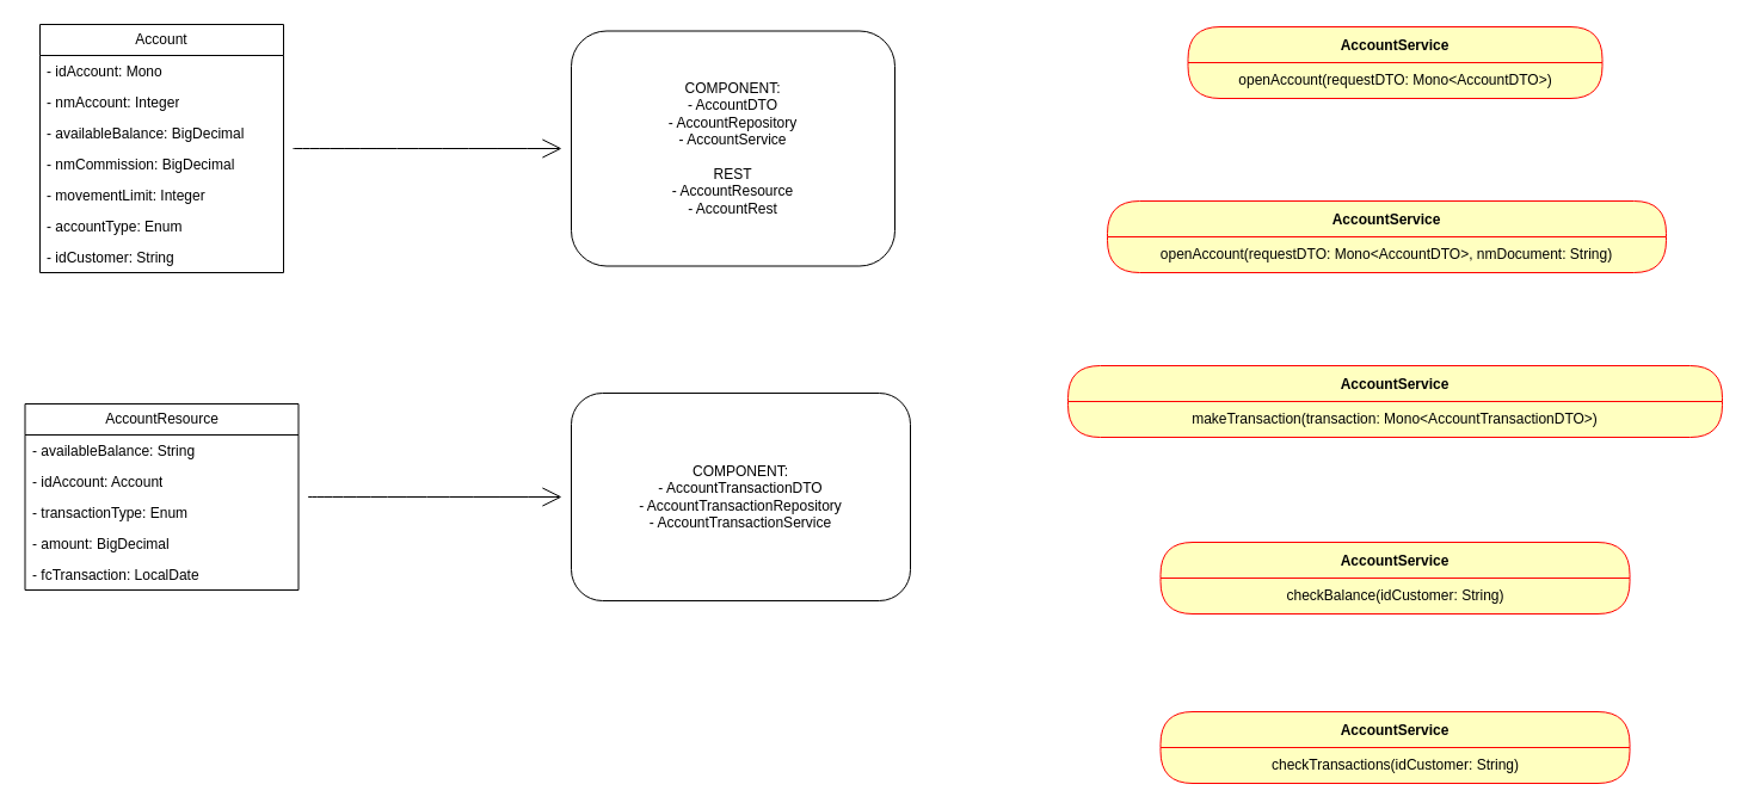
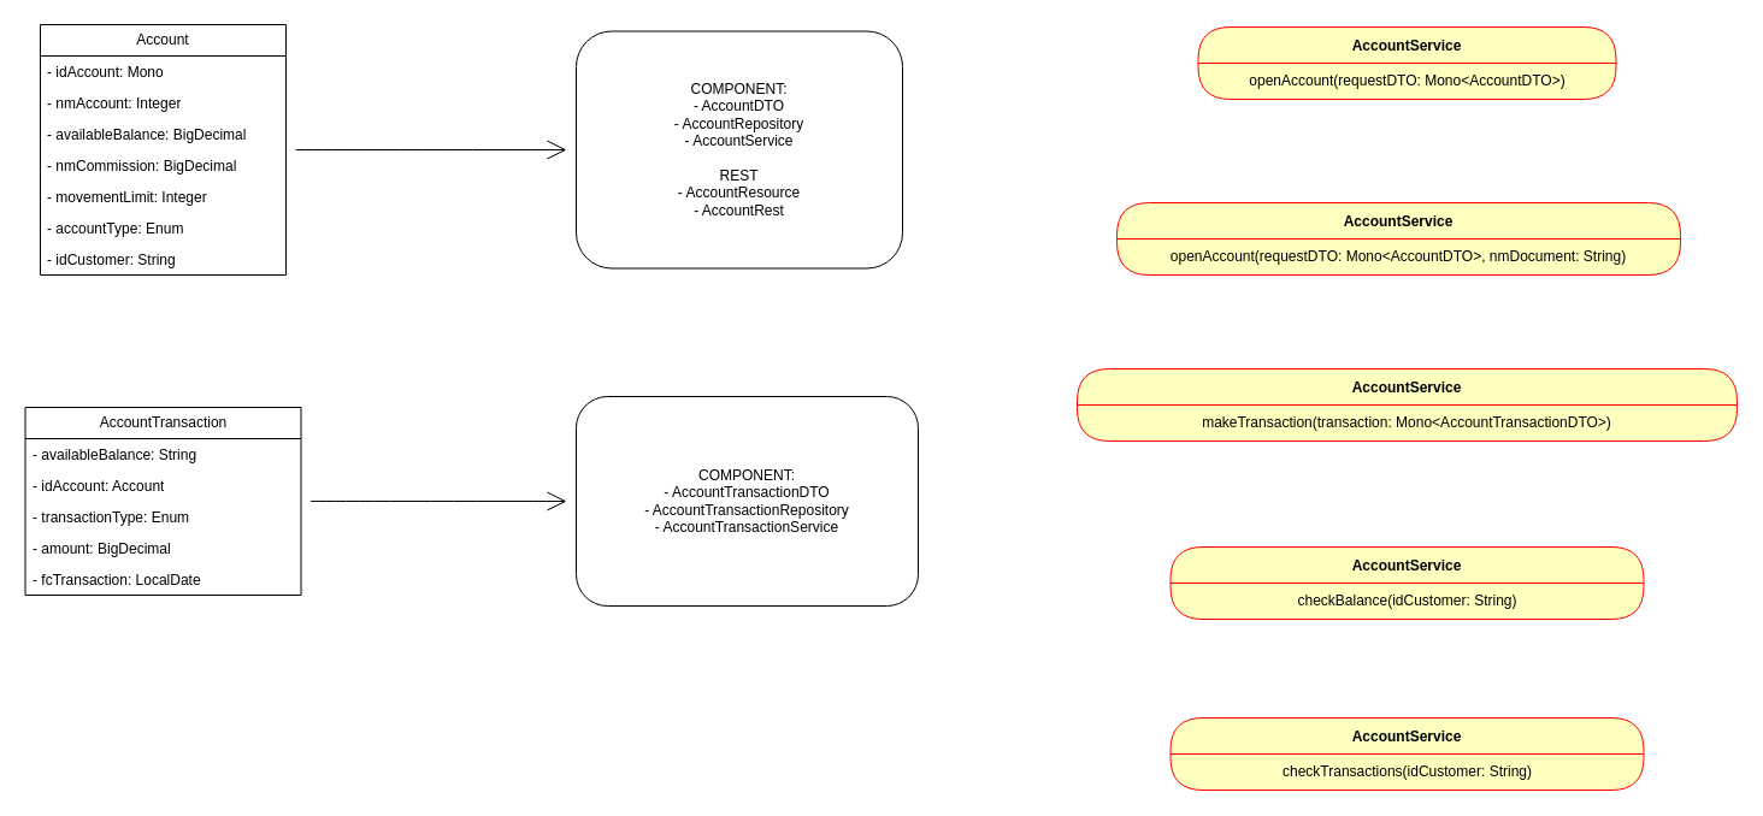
  <mxCell id="0" />
  <mxCell id="1" parent="0" />
  <mxCell id="2" value="" style="edgeStyle=none;curved=1;rounded=0;orthogonalLoop=1;jettySize=auto;html=1;endArrow=open;startSize=14;endSize=14;sourcePerimeterSpacing=8;targetPerimeterSpacing=8;" parent="1" source="3" target="11" edge="1"><mxGeometry relative="1" as="geometry" /></mxCell>
  <mxCell id="3" value="Account" style="swimlane;fontStyle=0;childLayout=stackLayout;horizontal=1;startSize=26;fillColor=none;horizontalStack=0;resizeParent=1;resizeParentMax=0;resizeLast=0;collapsible=1;marginBottom=0;whiteSpace=wrap;html=1;" parent="1" vertex="1"><mxGeometry x="33" y="20" width="204" height="208" as="geometry" /></mxCell>
  <mxCell id="4" value="- idAccount: Mono" style="text;strokeColor=none;fillColor=none;align=left;verticalAlign=top;spacingLeft=4;spacingRight=4;overflow=hidden;rotatable=0;points=[[0,0.5],[1,0.5]];portConstraint=eastwest;whiteSpace=wrap;html=1;" parent="3" vertex="1"><mxGeometry y="26" width="204" height="26" as="geometry" /></mxCell>
  <mxCell id="5" value="- nmAccount: Integer" style="text;strokeColor=none;fillColor=none;align=left;verticalAlign=top;spacingLeft=4;spacingRight=4;overflow=hidden;rotatable=0;points=[[0,0.5],[1,0.5]];portConstraint=eastwest;whiteSpace=wrap;html=1;" parent="3" vertex="1"><mxGeometry y="52" width="204" height="26" as="geometry" /></mxCell>
  <mxCell id="6" value="- availableBalance: BigDecimal" style="text;strokeColor=none;fillColor=none;align=left;verticalAlign=top;spacingLeft=4;spacingRight=4;overflow=hidden;rotatable=0;points=[[0,0.5],[1,0.5]];portConstraint=eastwest;whiteSpace=wrap;html=1;" parent="3" vertex="1"><mxGeometry y="78" width="204" height="26" as="geometry" /></mxCell>
  <mxCell id="7" value="- nmCommission: BigDecimal" style="text;strokeColor=none;fillColor=none;align=left;verticalAlign=top;spacingLeft=4;spacingRight=4;overflow=hidden;rotatable=0;points=[[0,0.5],[1,0.5]];portConstraint=eastwest;whiteSpace=wrap;html=1;" parent="3" vertex="1"><mxGeometry y="104" width="204" height="26" as="geometry" /></mxCell>
  <mxCell id="8" value="- movementLimit: Integer" style="text;strokeColor=none;fillColor=none;align=left;verticalAlign=top;spacingLeft=4;spacingRight=4;overflow=hidden;rotatable=0;points=[[0,0.5],[1,0.5]];portConstraint=eastwest;whiteSpace=wrap;html=1;" parent="3" vertex="1"><mxGeometry y="130" width="204" height="26" as="geometry" /></mxCell>
  <mxCell id="9" value="- accountType: Enum" style="text;strokeColor=none;fillColor=none;align=left;verticalAlign=top;spacingLeft=4;spacingRight=4;overflow=hidden;rotatable=0;points=[[0,0.5],[1,0.5]];portConstraint=eastwest;whiteSpace=wrap;html=1;" parent="3" vertex="1"><mxGeometry y="156" width="204" height="26" as="geometry" /></mxCell>
  <mxCell id="10" value="- idCustomer: String" style="text;strokeColor=none;fillColor=none;align=left;verticalAlign=top;spacingLeft=4;spacingRight=4;overflow=hidden;rotatable=0;points=[[0,0.5],[1,0.5]];portConstraint=eastwest;whiteSpace=wrap;html=1;" parent="3" vertex="1"><mxGeometry y="182" width="204" height="26" as="geometry" /></mxCell>
  <mxCell id="11" value="COMPONENT:&lt;br&gt;- AccountDTO&lt;br&gt;- AccountRepository&lt;br&gt;- AccountService&lt;br&gt;&lt;br&gt;REST&lt;br&gt;- AccountResource&lt;br&gt;- AccountRest" style="rounded=1;whiteSpace=wrap;html=1;fillColor=none;fontStyle=0;startSize=26;" parent="1" vertex="1"><mxGeometry x="478" y="25.5" width="271" height="197" as="geometry" /></mxCell>
  <mxCell id="12" value="AccountService" style="swimlane;fontStyle=1;align=center;verticalAlign=middle;childLayout=stackLayout;horizontal=1;startSize=30;horizontalStack=0;resizeParent=0;resizeLast=1;container=0;fontColor=#000000;collapsible=0;rounded=1;arcSize=30;strokeColor=#ff0000;fillColor=#ffffc0;swimlaneFillColor=#ffffc0;dropTarget=0;" parent="1" vertex="1"><mxGeometry x="994.5" y="22" width="347" height="60" as="geometry" /></mxCell>
  <mxCell id="13" value="openAccount(requestDTO: Mono&amp;lt;AccountDTO&amp;gt;)" style="text;html=1;strokeColor=none;fillColor=none;align=center;verticalAlign=middle;spacingLeft=4;spacingRight=4;whiteSpace=wrap;overflow=hidden;rotatable=0;fontColor=#000000;" parent="12" vertex="1"><mxGeometry y="30" width="347" height="30" as="geometry" /></mxCell>
  <mxCell id="14" value="AccountService" style="swimlane;fontStyle=1;align=center;verticalAlign=middle;childLayout=stackLayout;horizontal=1;startSize=30;horizontalStack=0;resizeParent=0;resizeLast=1;container=0;fontColor=#000000;collapsible=0;rounded=1;arcSize=30;strokeColor=#ff0000;fillColor=#ffffc0;swimlaneFillColor=#ffffc0;dropTarget=0;" parent="1" vertex="1"><mxGeometry x="894" y="306" width="548" height="60" as="geometry" /></mxCell>
  <mxCell id="15" value="makeTransaction(transaction: Mono&amp;lt;AccountTransactionDTO&amp;gt;)" style="text;html=1;strokeColor=none;fillColor=none;align=center;verticalAlign=middle;spacingLeft=4;spacingRight=4;whiteSpace=wrap;overflow=hidden;rotatable=0;fontColor=#000000;" parent="14" vertex="1"><mxGeometry y="30" width="548" height="30" as="geometry" /></mxCell>
  <mxCell id="16" value="AccountService" style="swimlane;fontStyle=1;align=center;verticalAlign=middle;childLayout=stackLayout;horizontal=1;startSize=30;horizontalStack=0;resizeParent=0;resizeLast=1;container=0;fontColor=#000000;collapsible=0;rounded=1;arcSize=30;strokeColor=#ff0000;fillColor=#ffffc0;swimlaneFillColor=#ffffc0;dropTarget=0;" parent="1" vertex="1"><mxGeometry x="971.5" y="454" width="393" height="60" as="geometry" /></mxCell>
  <mxCell id="17" value="checkBalance(idCustomer: String)" style="text;html=1;strokeColor=none;fillColor=none;align=center;verticalAlign=middle;spacingLeft=4;spacingRight=4;whiteSpace=wrap;overflow=hidden;rotatable=0;fontColor=#000000;" parent="16" vertex="1"><mxGeometry y="30" width="393" height="30" as="geometry" /></mxCell>
  <mxCell id="18" value="AccountService" style="swimlane;fontStyle=1;align=center;verticalAlign=middle;childLayout=stackLayout;horizontal=1;startSize=30;horizontalStack=0;resizeParent=0;resizeLast=1;container=0;fontColor=#000000;collapsible=0;rounded=1;arcSize=30;strokeColor=#ff0000;fillColor=#ffffc0;swimlaneFillColor=#ffffc0;dropTarget=0;" parent="1" vertex="1"><mxGeometry x="971.5" y="596" width="393" height="60" as="geometry" /></mxCell>
  <mxCell id="19" value="checkTransactions(idCustomer: String)" style="text;html=1;strokeColor=none;fillColor=none;align=center;verticalAlign=middle;spacingLeft=4;spacingRight=4;whiteSpace=wrap;overflow=hidden;rotatable=0;fontColor=#000000;" parent="18" vertex="1"><mxGeometry y="30" width="393" height="30" as="geometry" /></mxCell>
  <mxCell id="20" value="" style="edgeStyle=none;curved=1;rounded=0;orthogonalLoop=1;jettySize=auto;html=1;endArrow=open;startSize=14;endSize=14;sourcePerimeterSpacing=8;targetPerimeterSpacing=8;" parent="1" source="21" target="27" edge="1"><mxGeometry relative="1" as="geometry" /></mxCell>
- <mxCell id="21" value="AccountResource" style="swimlane;fontStyle=0;childLayout=stackLayout;horizontal=1;startSize=26;fillColor=none;horizontalStack=0;resizeParent=1;resizeParentMax=0;resizeLast=0;collapsible=1;marginBottom=0;whiteSpace=wrap;html=1;" parent="1" vertex="1"><mxGeometry x="20.5" y="338" width="229" height="156" as="geometry" /></mxCell>
+ <mxCell id="21" value="AccountTransaction" style="swimlane;fontStyle=0;childLayout=stackLayout;horizontal=1;startSize=26;fillColor=none;horizontalStack=0;resizeParent=1;resizeParentMax=0;resizeLast=0;collapsible=1;marginBottom=0;whiteSpace=wrap;html=1;" parent="1" vertex="1"><mxGeometry x="20.5" y="338" width="229" height="156" as="geometry" /></mxCell>
  <mxCell id="22" value="- availableBalance: String" style="text;strokeColor=none;fillColor=none;align=left;verticalAlign=top;spacingLeft=4;spacingRight=4;overflow=hidden;rotatable=0;points=[[0,0.5],[1,0.5]];portConstraint=eastwest;whiteSpace=wrap;html=1;" parent="21" vertex="1"><mxGeometry y="26" width="229" height="26" as="geometry" /></mxCell>
  <mxCell id="23" value="- idAccount: Account" style="text;strokeColor=none;fillColor=none;align=left;verticalAlign=top;spacingLeft=4;spacingRight=4;overflow=hidden;rotatable=0;points=[[0,0.5],[1,0.5]];portConstraint=eastwest;whiteSpace=wrap;html=1;" parent="21" vertex="1"><mxGeometry y="52" width="229" height="26" as="geometry" /></mxCell>
  <mxCell id="24" value="- transactionType: Enum" style="text;strokeColor=none;fillColor=none;align=left;verticalAlign=top;spacingLeft=4;spacingRight=4;overflow=hidden;rotatable=0;points=[[0,0.5],[1,0.5]];portConstraint=eastwest;whiteSpace=wrap;html=1;" parent="21" vertex="1"><mxGeometry y="78" width="229" height="26" as="geometry" /></mxCell>
  <mxCell id="25" value="- amount: BigDecimal" style="text;strokeColor=none;fillColor=none;align=left;verticalAlign=top;spacingLeft=4;spacingRight=4;overflow=hidden;rotatable=0;points=[[0,0.5],[1,0.5]];portConstraint=eastwest;whiteSpace=wrap;html=1;" parent="21" vertex="1"><mxGeometry y="104" width="229" height="26" as="geometry" /></mxCell>
  <mxCell id="26" value="- fcTransaction: LocalDate" style="text;strokeColor=none;fillColor=none;align=left;verticalAlign=top;spacingLeft=4;spacingRight=4;overflow=hidden;rotatable=0;points=[[0,0.5],[1,0.5]];portConstraint=eastwest;whiteSpace=wrap;html=1;" parent="21" vertex="1"><mxGeometry y="130" width="229" height="26" as="geometry" /></mxCell>
  <mxCell id="27" value="COMPONENT:&lt;br&gt;- AccountTransactionDTO&lt;br&gt;- AccountTransactionRepository&lt;br&gt;- AccountTransactionService" style="rounded=1;whiteSpace=wrap;html=1;fillColor=none;fontStyle=0;startSize=26;" parent="1" vertex="1"><mxGeometry x="478" y="329" width="284" height="174" as="geometry" /></mxCell>
  <mxCell id="28" value="AccountService" style="swimlane;fontStyle=1;align=center;verticalAlign=middle;childLayout=stackLayout;horizontal=1;startSize=30;horizontalStack=0;resizeParent=0;resizeLast=1;container=0;fontColor=#000000;collapsible=0;rounded=1;arcSize=30;strokeColor=#ff0000;fillColor=#ffffc0;swimlaneFillColor=#ffffc0;dropTarget=0;" vertex="1" parent="1"><mxGeometry x="927" y="168" width="468" height="60" as="geometry" /></mxCell>
  <mxCell id="29" value="openAccount(requestDTO: Mono&amp;lt;AccountDTO&amp;gt;, nmDocument: String)" style="text;html=1;strokeColor=none;fillColor=none;align=center;verticalAlign=middle;spacingLeft=4;spacingRight=4;whiteSpace=wrap;overflow=hidden;rotatable=0;fontColor=#000000;" vertex="1" parent="28"><mxGeometry y="30" width="468" height="30" as="geometry" /></mxCell>
